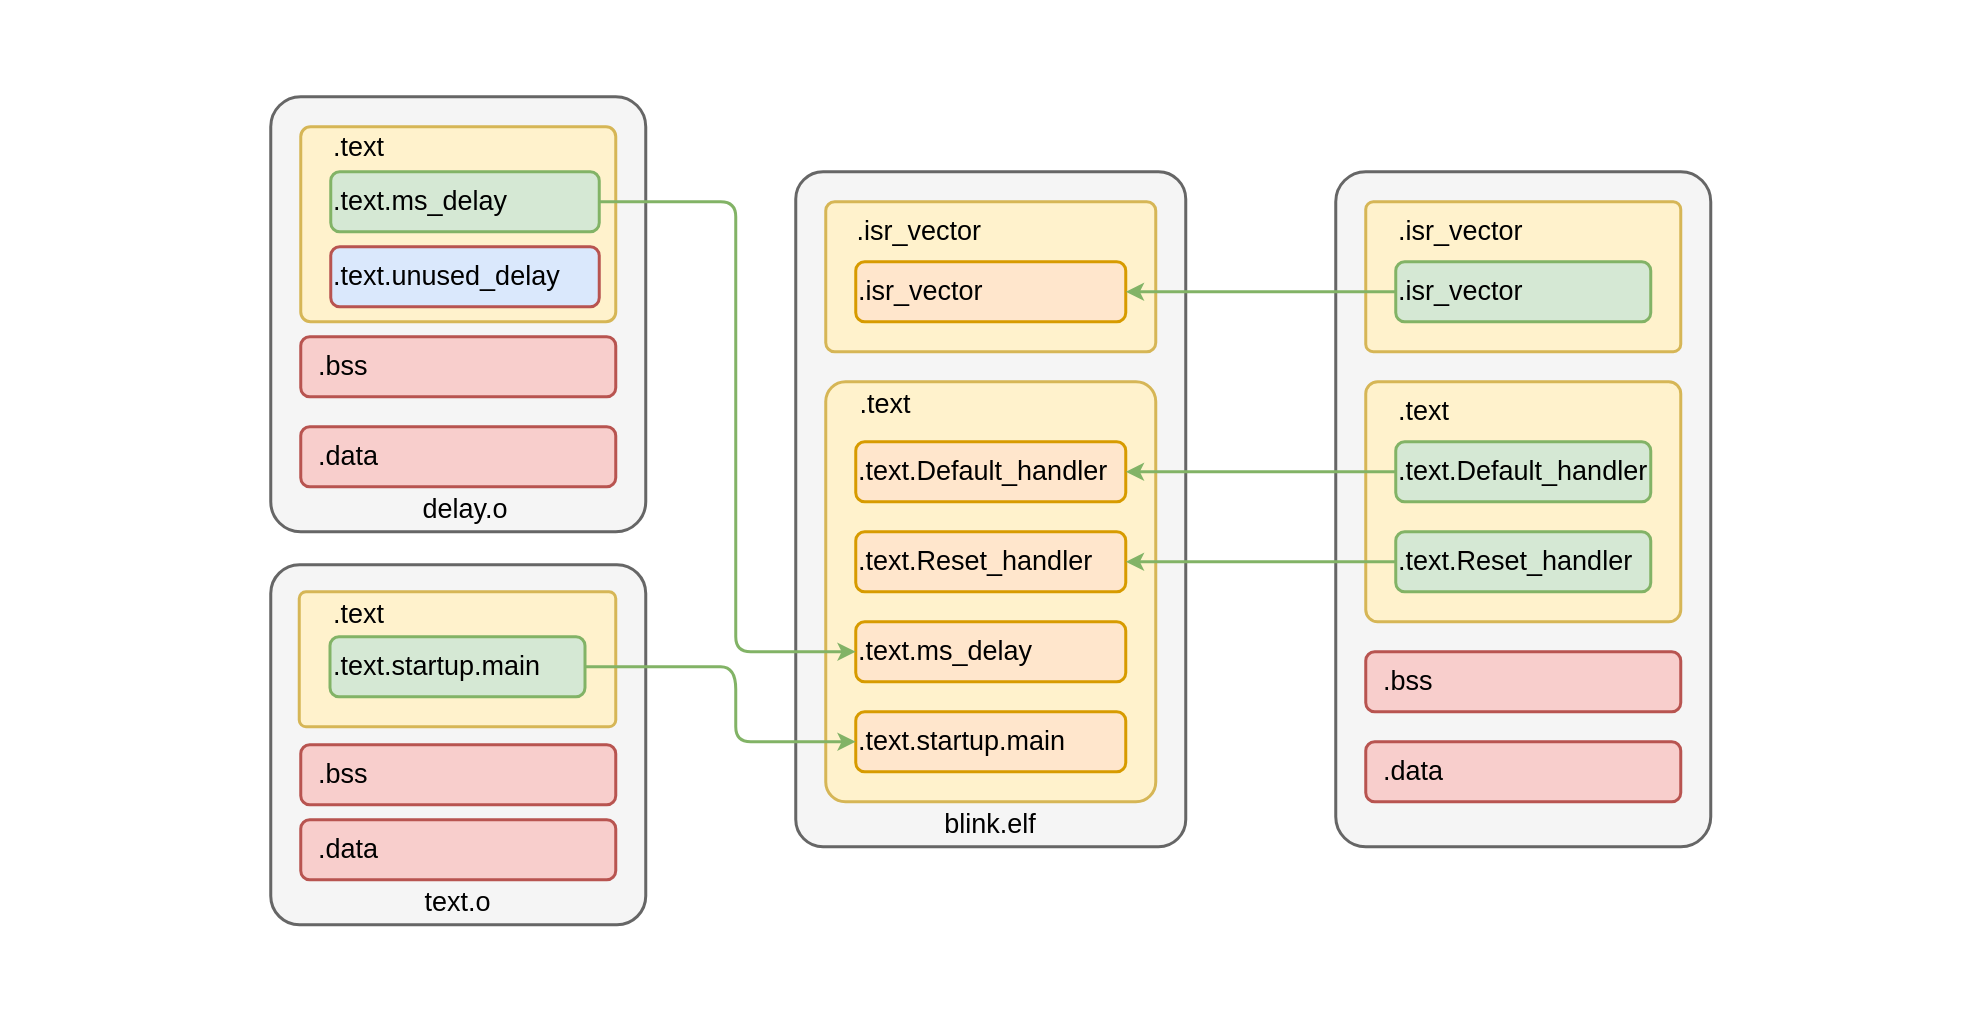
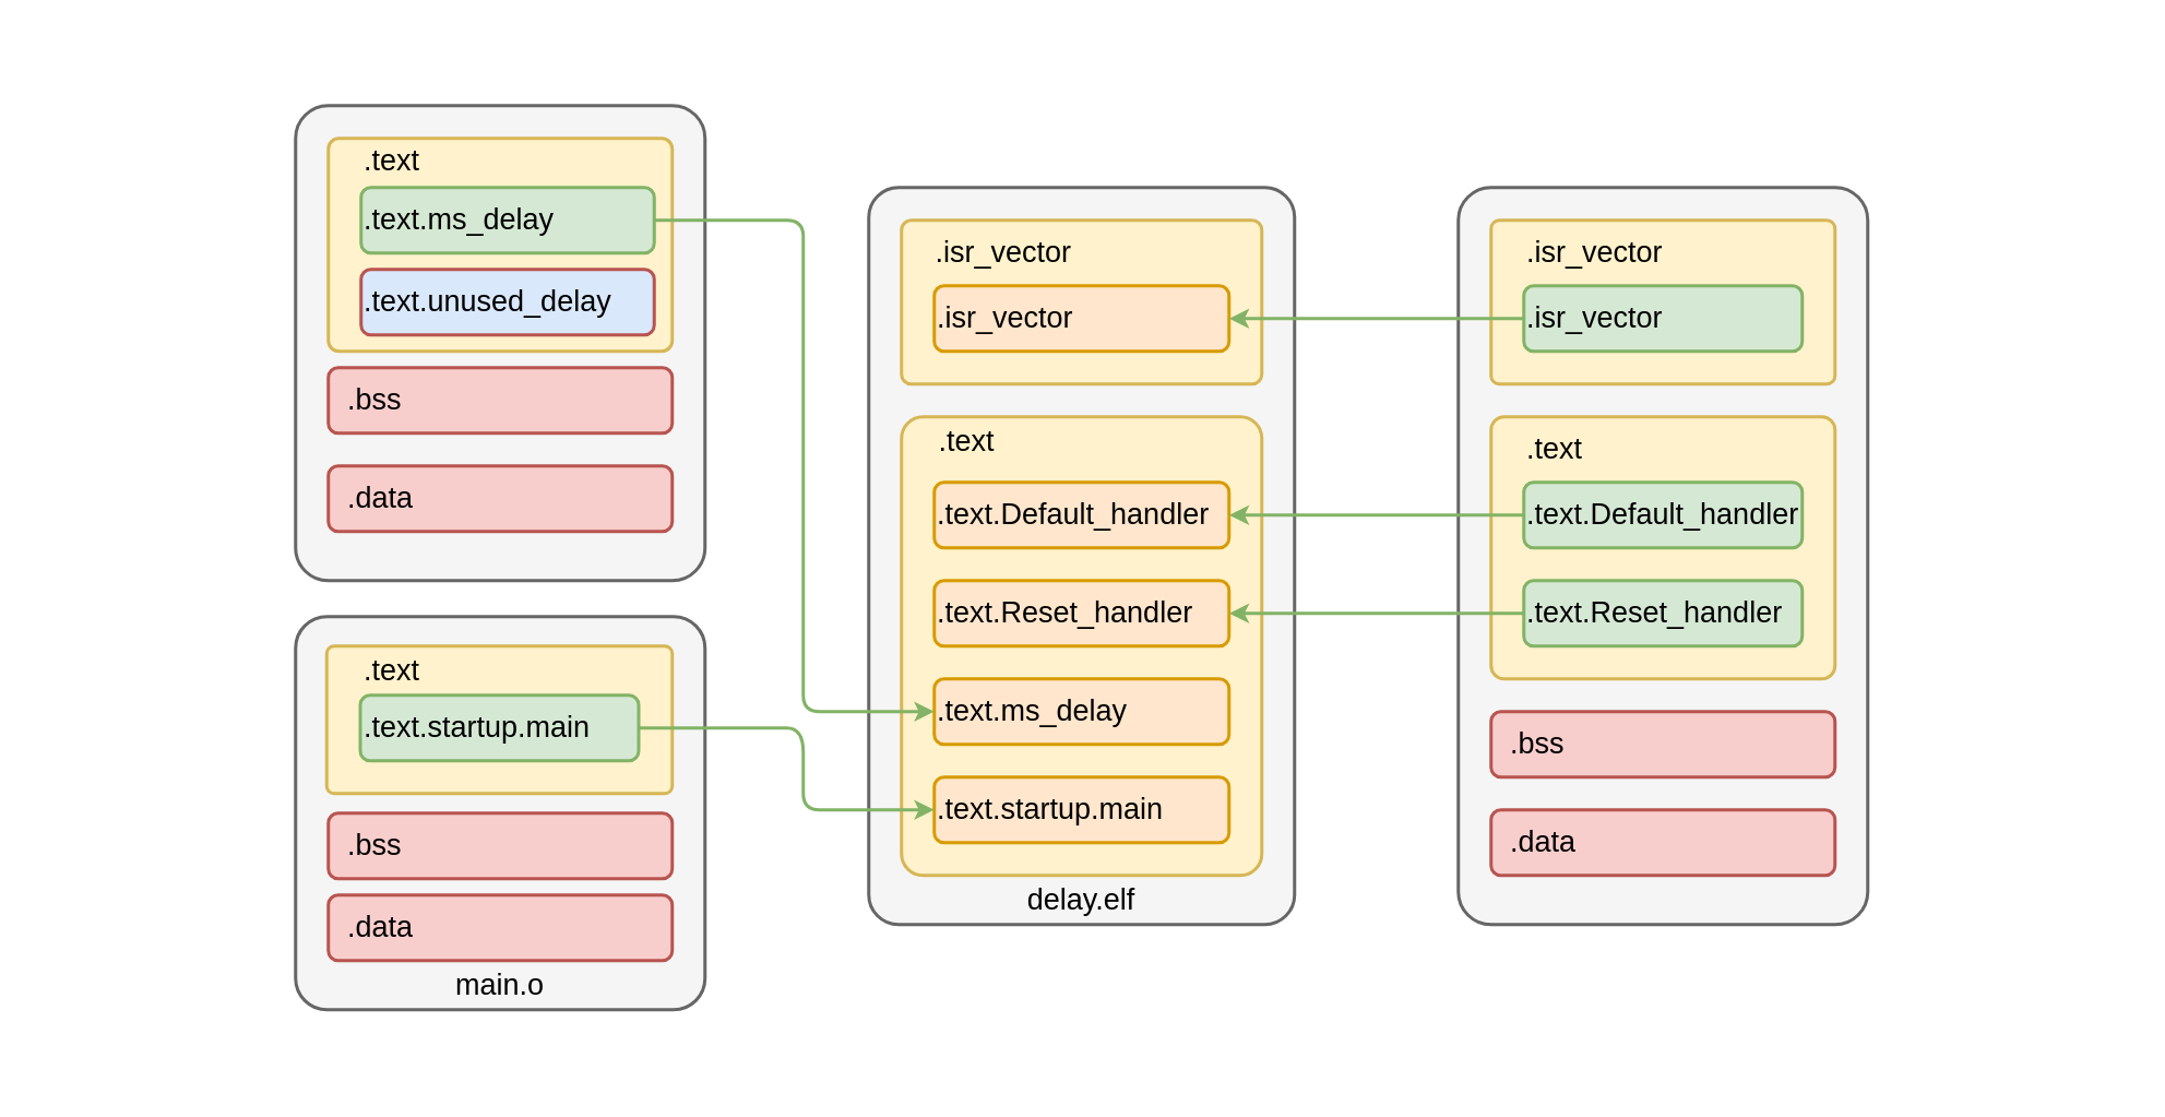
  <mxCell id="0" />
  <mxCell id="1" parent="0" />
  <mxCell id="2" value="" style="rounded=1;whiteSpace=wrap;html=1;strokeWidth=2;fontSize=18;fontColor=#000000;arcSize=3;strokeColor=none;" vertex="1" parent="1"><mxGeometry x="20" y="20" width="1280" height="640" as="geometry" /></mxCell>
  <mxCell id="3" value="" style="group" vertex="1" connectable="0" parent="1"><mxGeometry x="180" y="64" width="960" height="552" as="geometry" /></mxCell>
  <mxCell id="4" value="" style="group;strokeWidth=2;" vertex="1" connectable="0" parent="3"><mxGeometry y="312" width="250" height="240" as="geometry" /></mxCell>
  <mxCell id="5" value="" style="rounded=1;whiteSpace=wrap;html=1;arcSize=8;fontSize=18;fillColor=#f5f5f5;fontColor=#333333;strokeColor=#666666;strokeWidth=2;" vertex="1" parent="4"><mxGeometry width="250" height="240" as="geometry" /></mxCell>
- <mxCell id="6" value="text.o" style="text;html=1;strokeColor=none;fillColor=none;align=center;verticalAlign=middle;whiteSpace=wrap;rounded=0;fontSize=18;strokeWidth=2;" vertex="1" parent="4"><mxGeometry x="89.5" y="210" width="70" height="30" as="geometry" /></mxCell>
+ <mxCell id="6" value="main.o" style="text;html=1;strokeColor=none;fillColor=none;align=center;verticalAlign=middle;whiteSpace=wrap;rounded=0;fontSize=18;strokeWidth=2;" vertex="1" parent="4"><mxGeometry x="89.5" y="210" width="70" height="30" as="geometry" /></mxCell>
  <mxCell id="7" value="&amp;nbsp; .data" style="rounded=1;whiteSpace=wrap;html=1;align=left;fontSize=18;fillColor=#f8cecc;strokeColor=#b85450;strokeWidth=2;" vertex="1" parent="4"><mxGeometry x="20" y="170" width="210" height="40" as="geometry" /></mxCell>
  <mxCell id="8" value="&amp;nbsp; .bss" style="rounded=1;whiteSpace=wrap;html=1;align=left;fontSize=18;fillColor=#f8cecc;strokeColor=#b85450;strokeWidth=2;" vertex="1" parent="4"><mxGeometry x="20" y="120" width="210" height="40" as="geometry" /></mxCell>
  <mxCell id="9" value="" style="rounded=1;whiteSpace=wrap;html=1;arcSize=5;container=0;fontSize=18;fillColor=#fff2cc;strokeColor=#d6b656;strokeWidth=2;" vertex="1" parent="4"><mxGeometry x="19" y="18" width="211" height="90" as="geometry" /></mxCell>
  <mxCell id="10" value=".text.startup.main" style="rounded=1;whiteSpace=wrap;html=1;align=left;fontSize=18;fillColor=#d5e8d4;strokeColor=#82b366;strokeWidth=2;" vertex="1" parent="4"><mxGeometry x="39.5" y="48" width="170" height="40" as="geometry" /></mxCell>
  <mxCell id="11" value=".text" style="text;html=1;strokeColor=none;fillColor=none;align=left;verticalAlign=middle;whiteSpace=wrap;rounded=0;fontSize=18;strokeWidth=2;" vertex="1" parent="4"><mxGeometry x="40" y="23" width="50" height="20" as="geometry" /></mxCell>
  <mxCell id="12" value="" style="group;strokeWidth=2;" vertex="1" connectable="0" parent="3"><mxGeometry width="250" height="290" as="geometry" /></mxCell>
  <mxCell id="13" value="" style="rounded=1;whiteSpace=wrap;html=1;arcSize=8;fontSize=18;fillColor=#f5f5f5;fontColor=#333333;strokeColor=#666666;strokeWidth=2;" vertex="1" parent="12"><mxGeometry width="250" height="290" as="geometry" /></mxCell>
- <mxCell id="14" value="delay.o" style="text;html=1;strokeColor=none;fillColor=none;align=center;verticalAlign=middle;whiteSpace=wrap;rounded=0;fontSize=18;strokeWidth=2;" vertex="1" parent="12"><mxGeometry x="94.5" y="260" width="70" height="30" as="geometry" /></mxCell>
  <mxCell id="15" value="&amp;nbsp; .data" style="rounded=1;whiteSpace=wrap;html=1;align=left;fontSize=18;fillColor=#f8cecc;strokeColor=#b85450;strokeWidth=2;" vertex="1" parent="12"><mxGeometry x="20" y="220" width="210" height="40" as="geometry" /></mxCell>
  <mxCell id="16" value="&amp;nbsp; .bss" style="rounded=1;whiteSpace=wrap;html=1;align=left;fontSize=18;fillColor=#f8cecc;strokeColor=#b85450;strokeWidth=2;" vertex="1" parent="12"><mxGeometry x="20" y="160" width="210" height="40" as="geometry" /></mxCell>
  <mxCell id="17" value="" style="rounded=1;whiteSpace=wrap;html=1;arcSize=5;container=0;fontSize=18;fillColor=#fff2cc;strokeColor=#d6b656;strokeWidth=2;" vertex="1" parent="12"><mxGeometry x="20" y="20" width="210" height="130" as="geometry" /></mxCell>
  <mxCell id="18" value=".text.ms_delay" style="rounded=1;whiteSpace=wrap;html=1;align=left;fontSize=18;fillColor=#d5e8d4;strokeColor=#82b366;strokeWidth=2;" vertex="1" parent="12"><mxGeometry x="40" y="50" width="179" height="40" as="geometry" /></mxCell>
  <mxCell id="19" value=".text.unused_delay" style="rounded=1;whiteSpace=wrap;html=1;align=left;fontSize=18;fillColor=#dae8fc;strokeColor=#b85450;strokeWidth=2;" vertex="1" parent="12"><mxGeometry x="40" y="100" width="179" height="40" as="geometry" /></mxCell>
  <mxCell id="20" value=".text" style="text;html=1;strokeColor=none;fillColor=none;align=left;verticalAlign=middle;whiteSpace=wrap;rounded=0;fontSize=18;strokeWidth=2;" vertex="1" parent="12"><mxGeometry x="40" y="24" width="50" height="20" as="geometry" /></mxCell>
  <mxCell id="21" value="" style="rounded=1;whiteSpace=wrap;html=1;arcSize=8;fontSize=18;fillColor=#f5f5f5;fontColor=#333333;strokeColor=#666666;strokeWidth=2;" vertex="1" parent="3"><mxGeometry x="710" y="50" width="250" height="450" as="geometry" /></mxCell>
  <mxCell id="22" value="&amp;nbsp; .data" style="rounded=1;whiteSpace=wrap;html=1;align=left;fontSize=18;fillColor=#f8cecc;strokeColor=#b85450;strokeWidth=2;" vertex="1" parent="3"><mxGeometry x="730" y="430" width="210" height="40" as="geometry" /></mxCell>
  <mxCell id="23" value="&amp;nbsp; .bss" style="rounded=1;whiteSpace=wrap;html=1;align=left;fontSize=18;fillColor=#f8cecc;strokeColor=#b85450;strokeWidth=2;" vertex="1" parent="3"><mxGeometry x="730" y="370" width="210" height="40" as="geometry" /></mxCell>
  <mxCell id="24" value="" style="group;strokeWidth=2;" vertex="1" connectable="0" parent="3"><mxGeometry x="730" y="190" width="210" height="160" as="geometry" /></mxCell>
  <mxCell id="25" value="" style="rounded=1;whiteSpace=wrap;html=1;arcSize=5;container=0;fontSize=18;fillColor=#fff2cc;strokeColor=#d6b656;strokeWidth=2;" vertex="1" parent="24"><mxGeometry width="210" height="160" as="geometry" /></mxCell>
  <mxCell id="26" value=".text.Default_handler" style="rounded=1;whiteSpace=wrap;html=1;align=left;fontSize=18;fillColor=#d5e8d4;strokeColor=#82b366;strokeWidth=2;" vertex="1" parent="24"><mxGeometry x="20" y="40" width="170" height="40" as="geometry" /></mxCell>
  <mxCell id="27" value=".text.Reset_handler" style="rounded=1;whiteSpace=wrap;html=1;align=left;fontSize=18;fillColor=#d5e8d4;strokeColor=#82b366;strokeWidth=2;" vertex="1" parent="24"><mxGeometry x="20" y="100" width="170" height="40" as="geometry" /></mxCell>
  <mxCell id="28" value=".text" style="text;html=1;strokeColor=none;fillColor=none;align=left;verticalAlign=middle;whiteSpace=wrap;rounded=0;fontSize=18;strokeWidth=2;" vertex="1" parent="24"><mxGeometry x="20" y="10" width="50" height="20" as="geometry" /></mxCell>
  <mxCell id="29" value="" style="group;strokeWidth=2;" vertex="1" connectable="0" parent="3"><mxGeometry x="730" y="70" width="210" height="100" as="geometry" /></mxCell>
  <mxCell id="30" value="" style="rounded=1;whiteSpace=wrap;html=1;arcSize=5;container=0;fontSize=18;fillColor=#fff2cc;strokeColor=#d6b656;strokeWidth=2;" vertex="1" parent="29"><mxGeometry width="210" height="100" as="geometry" /></mxCell>
  <mxCell id="31" value=".isr_vector" style="rounded=1;whiteSpace=wrap;html=1;align=left;fontSize=18;fillColor=#d5e8d4;strokeColor=#82b366;strokeWidth=2;" vertex="1" parent="29"><mxGeometry x="20" y="40" width="170" height="40" as="geometry" /></mxCell>
  <mxCell id="32" value=".isr_vector" style="text;html=1;strokeColor=none;fillColor=none;align=left;verticalAlign=middle;whiteSpace=wrap;rounded=0;fontSize=18;strokeWidth=2;" vertex="1" parent="29"><mxGeometry x="20" y="10" width="50" height="20" as="geometry" /></mxCell>
  <mxCell id="33" value="" style="group" vertex="1" connectable="0" parent="3"><mxGeometry x="350" y="50" width="260" height="450" as="geometry" /></mxCell>
  <mxCell id="34" value="" style="rounded=1;whiteSpace=wrap;html=1;fontSize=18;arcSize=7;fillColor=#f5f5f5;fontColor=#333333;strokeColor=#666666;strokeWidth=2;" vertex="1" parent="33"><mxGeometry width="260" height="450" as="geometry" /></mxCell>
  <mxCell id="35" value="" style="rounded=1;whiteSpace=wrap;html=1;arcSize=6;container=0;fillColor=#fff2cc;strokeColor=#d6b656;fontSize=18;strokeWidth=2;" vertex="1" parent="33"><mxGeometry x="20" y="140" width="220" height="280" as="geometry" /></mxCell>
  <mxCell id="36" value=".text.Reset_handler" style="rounded=1;whiteSpace=wrap;html=1;align=left;fontSize=18;fillColor=#ffe6cc;strokeColor=#d79b00;strokeWidth=2;" vertex="1" parent="33"><mxGeometry x="40" y="240" width="180" height="40" as="geometry" /></mxCell>
  <mxCell id="37" value=".text.Default_handler" style="rounded=1;whiteSpace=wrap;html=1;align=left;fontSize=18;fillColor=#ffe6cc;strokeColor=#d79b00;strokeWidth=2;" vertex="1" parent="33"><mxGeometry x="40" y="180" width="180" height="40" as="geometry" /></mxCell>
  <mxCell id="38" value=".text.startup.main" style="rounded=1;whiteSpace=wrap;html=1;align=left;fontSize=18;fillColor=#ffe6cc;strokeColor=#d79b00;strokeWidth=2;" vertex="1" parent="33"><mxGeometry x="40" y="360" width="180" height="40" as="geometry" /></mxCell>
  <mxCell id="39" value=".text.ms_delay" style="rounded=1;whiteSpace=wrap;html=1;align=left;fontSize=18;fillColor=#ffe6cc;strokeColor=#d79b00;strokeWidth=2;" vertex="1" parent="33"><mxGeometry x="40" y="300" width="180" height="40" as="geometry" /></mxCell>
  <mxCell id="40" value=".text" style="text;html=1;strokeColor=none;fillColor=none;align=center;verticalAlign=middle;whiteSpace=wrap;rounded=0;fontSize=18;strokeWidth=2;" vertex="1" parent="33"><mxGeometry x="30" y="140" width="60" height="30" as="geometry" /></mxCell>
  <mxCell id="41" value="" style="rounded=1;whiteSpace=wrap;html=1;arcSize=6;container=0;fillColor=#fff2cc;strokeColor=#d6b656;fontSize=18;strokeWidth=2;" vertex="1" parent="33"><mxGeometry x="20" y="20" width="220" height="100" as="geometry" /></mxCell>
  <mxCell id="42" value=".isr_vector" style="rounded=1;whiteSpace=wrap;html=1;align=left;fontSize=18;fillColor=#ffe6cc;strokeColor=#d79b00;strokeWidth=2;" vertex="1" parent="33"><mxGeometry x="40" y="60" width="180" height="40" as="geometry" /></mxCell>
  <mxCell id="43" value="&amp;nbsp;.isr_vector" style="text;html=1;strokeColor=none;fillColor=none;align=center;verticalAlign=middle;whiteSpace=wrap;rounded=0;fontSize=18;strokeWidth=2;" vertex="1" parent="33"><mxGeometry x="50" y="25" width="60" height="30" as="geometry" /></mxCell>
- <mxCell id="44" value="&lt;font color=&quot;#000000&quot;&gt;blink.elf&lt;/font&gt;" style="text;html=1;strokeColor=none;fillColor=none;align=center;verticalAlign=middle;whiteSpace=wrap;rounded=0;fontSize=18;fontColor=#FFFFFF;strokeWidth=2;" vertex="1" parent="33"><mxGeometry x="100" y="420" width="60" height="30" as="geometry" /></mxCell>
+ <mxCell id="44" value="&lt;font color=&quot;#000000&quot;&gt;delay.elf&lt;/font&gt;" style="text;html=1;strokeColor=none;fillColor=none;align=center;verticalAlign=middle;whiteSpace=wrap;rounded=0;fontSize=18;fontColor=#FFFFFF;strokeWidth=2;" vertex="1" parent="33"><mxGeometry x="100" y="420" width="60" height="30" as="geometry" /></mxCell>
  <mxCell id="45" value="" style="curved=1;endArrow=classic;html=1;rounded=0;fontSize=18;fontColor=#000000;entryX=0;entryY=0.5;entryDx=0;entryDy=0;exitX=1;exitY=0.5;exitDx=0;exitDy=0;strokeWidth=2;fillColor=#d5e8d4;strokeColor=#82b366;" edge="1" parent="3" source="18" target="39"><mxGeometry width="50" height="50" relative="1" as="geometry"><mxPoint x="280" y="50" as="sourcePoint" /><mxPoint x="330" as="targetPoint" /><Array as="points"><mxPoint x="290" y="70" /><mxPoint x="310" y="70" /><mxPoint x="310" y="90" /><mxPoint x="310" y="350" /><mxPoint x="310" y="370" /><mxPoint x="330" y="370" /></Array></mxGeometry></mxCell>
  <mxCell id="46" value="" style="curved=1;endArrow=classic;html=1;rounded=0;fontSize=18;fontColor=#000000;entryX=0;entryY=0.5;entryDx=0;entryDy=0;exitX=1;exitY=0.5;exitDx=0;exitDy=0;strokeWidth=2;fillColor=#d5e8d4;strokeColor=#82b366;" edge="1" parent="3" source="10" target="38"><mxGeometry width="50" height="50" relative="1" as="geometry"><mxPoint x="300" y="350" as="sourcePoint" /><mxPoint x="330" y="370" as="targetPoint" /><Array as="points"><mxPoint x="290" y="380" /><mxPoint x="310" y="380" /><mxPoint x="310" y="410" /><mxPoint x="310" y="430" /><mxPoint x="330" y="430" /></Array></mxGeometry></mxCell>
  <mxCell id="47" value="" style="endArrow=classic;html=1;rounded=1;fontSize=18;fontColor=#000000;exitX=0;exitY=0.5;exitDx=0;exitDy=0;entryX=1;entryY=0.5;entryDx=0;entryDy=0;strokeWidth=2;fillColor=#d5e8d4;strokeColor=#82b366;" edge="1" parent="3" source="31" target="42"><mxGeometry width="50" height="50" relative="1" as="geometry"><mxPoint x="670" y="160" as="sourcePoint" /><mxPoint x="620" y="210" as="targetPoint" /></mxGeometry></mxCell>
  <mxCell id="48" value="" style="curved=1;endArrow=classic;html=1;rounded=0;fontSize=18;fontColor=#000000;entryX=1;entryY=0.5;entryDx=0;entryDy=0;exitX=0;exitY=0.5;exitDx=0;exitDy=0;strokeWidth=2;fillColor=#d5e8d4;strokeColor=#82b366;" edge="1" parent="3" source="26" target="37"><mxGeometry width="50" height="50" relative="1" as="geometry"><mxPoint x="650" y="180" as="sourcePoint" /><mxPoint x="700" y="130" as="targetPoint" /><Array as="points" /></mxGeometry></mxCell>
  <mxCell id="49" value="" style="curved=1;endArrow=classic;html=1;rounded=0;fontSize=18;fontColor=#000000;entryX=1;entryY=0.5;entryDx=0;entryDy=0;exitX=0;exitY=0.5;exitDx=0;exitDy=0;strokeWidth=2;fillColor=#d5e8d4;strokeColor=#82b366;" edge="1" parent="3" source="27" target="36"><mxGeometry width="50" height="50" relative="1" as="geometry"><mxPoint x="640" y="220" as="sourcePoint" /><mxPoint x="690" y="170" as="targetPoint" /><Array as="points" /></mxGeometry></mxCell>
